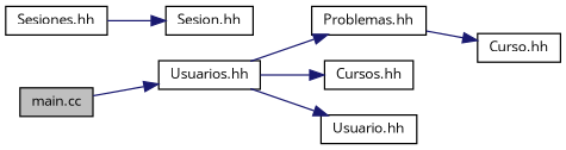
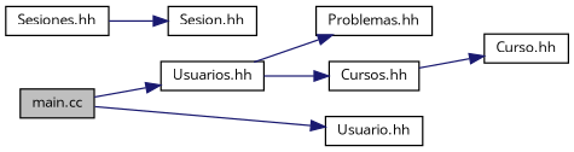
  digraph {
    fontname="Open Sans"
    rankdir=LR
    node [color=black fillcolor=white fontname="Open Sans" fontsize=10 shape=record style=filled]
    edge [color=midnightblue fontname="Open Sans" fontsize=10 labelfontname=FreeSans labelfontsize=10 style=solid]
    n1 [fillcolor=grey75 fontcolor=black height=0.2 label="main.cc" width=0.4]
    n2 [height=0.2 label="Usuarios.hh" width=0.4]
    n3 [height=0.2 label="Problemas.hh" width=0.4]
    n4 [height=0.2 label="Cursos.hh" width=0.4]
    n5 [height=0.2 label="Usuario.hh" width=0.4]
    n6 [height=0.2 label="Sesiones.hh" width=0.4]
    n7 [height=0.2 label="Sesion.hh" width=0.4]
    n8 [height=0.2 label="Curso.hh" width=0.4]
    n1 -> n2
    n2 -> n3
    n2 -> n4
-   n2 -> n5
-   n3 -> n8
+   n1 -> n5
+   n4 -> n8
    n6 -> n7
  }
